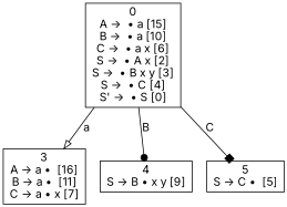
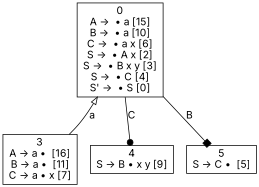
  digraph {
    fontname=Inter
    node [fontname=Inter shape=box]
    edge [fontname=Inter]
    n1 [label=<0<br />A →  • a [15]<br />B →  • a [10]<br />C →  • a x [6]<br />S →  • A x [2]<br />S →  • B x y [3]<br />S →  • C [4]<br />S' →  • S [0]>]
    n2 [label=<3<br />A → a •  [16]<br />B → a •  [11]<br />C → a • x [7]>]
    n3 [label=<4<br />S → B • x y [9]>]
    n4 [label=<5<br />S → C •  [5]>]
-   n1 -> n2 [arrowhead=onormal label=a]
-   n1 -> n3 [arrowhead=dot label=B]
-   n1 -> n4 [arrowhead=box label=C]
+   n2 -> n1 [arrowhead=onormal label=a]
+   n1 -> n3 [arrowhead=dot label=C]
+   n1 -> n4 [arrowhead=box label=B]
  }
